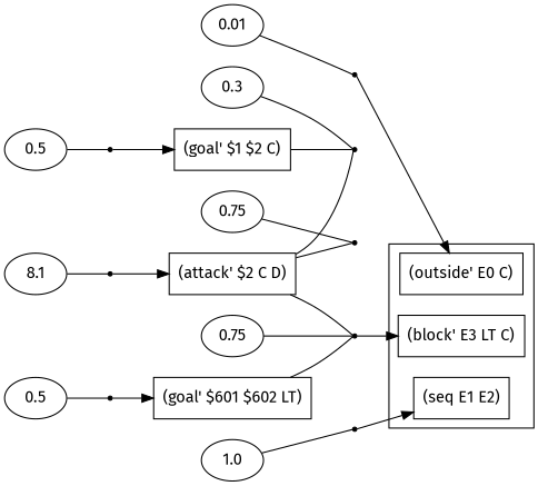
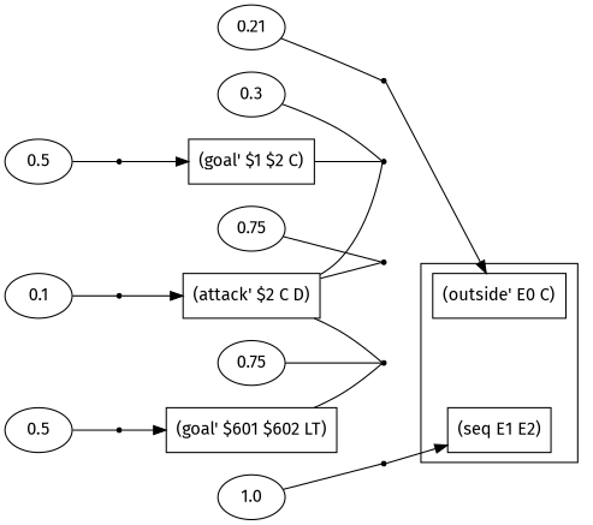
  digraph {
    fontname="Fira Sans"
    rankdir=LR
    node [fontname="Fira Sans"]
    edge [arrowhead=none fontname="Fira Sans"]
    n1 [label="(outside' E0 C)" shape=box]
-   n2 [label="(block' E3 LT C)" shape=box]
    n3 [label="(seq E1 E2)" shape=box]
    n4 [label=0.3]
    r0 [shape=point]
    n6 [label=0.5]
    r1 [shape=point]
    n8 [label="(goal' $1 $2 C)" shape=box]
-   n9 [label=8.1]
+   n9 [label=0.1]
    r2 [shape=point]
    n11 [label="(attack' $2 C D)" shape=box]
-   n12 [label=0.01]
+   n12 [label=0.21]
    r3 [shape=point]
    n14 [label=0.75]
    r4 [shape=point]
    n16 [label=0.5]
    r5 [shape=point]
    n18 [label="(goal' $601 $602 LT)" shape=box]
    n19 [label=0.75]
    r6 [shape=point]
    n21 [label=1.0]
    r7 [shape=point]
    subgraph cluster_1 {
      n1
-     n2
      n3
    }
    n4 -> r0
    n6 -> r1
    r1 -> n8 [arrowhead=""]
    n8 -> r0
    n9 -> r2
    r2 -> n11 [arrowhead=""]
    n11 -> r0
    n11 -> r4
    n11 -> r6
    n12 -> r3
    r3 -> n1 [arrowhead=""]
    n14 -> r4
-   r4 -> n2 [arrowhead=""]
    n16 -> r5
    r5 -> n18 [arrowhead=""]
    n18 -> r4
    n19 -> r6
    n21 -> r7
    r7 -> n3 [arrowhead=""]
  }
